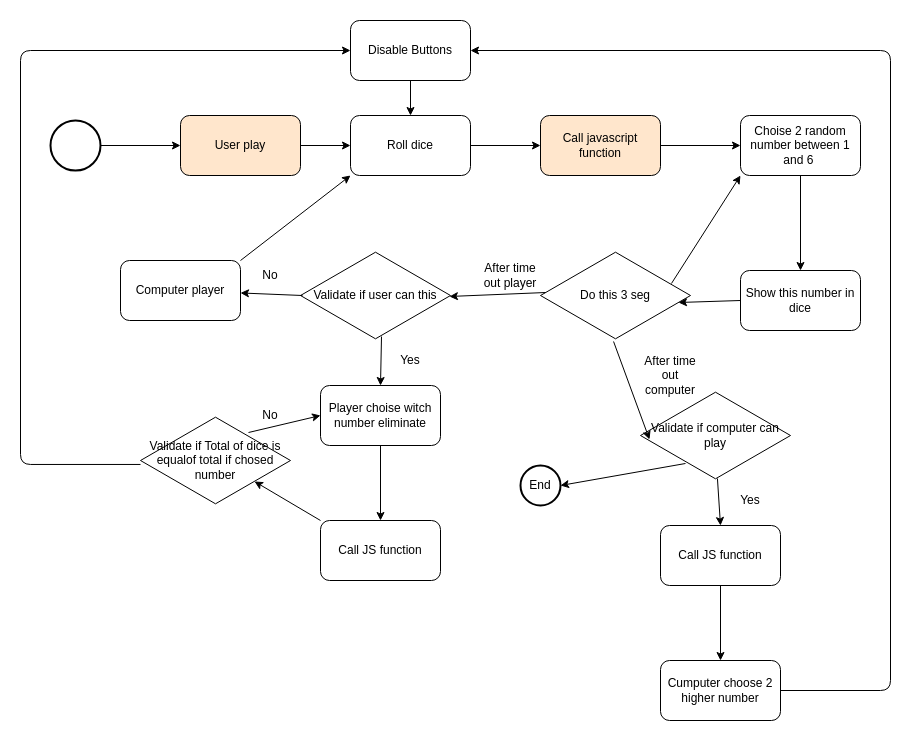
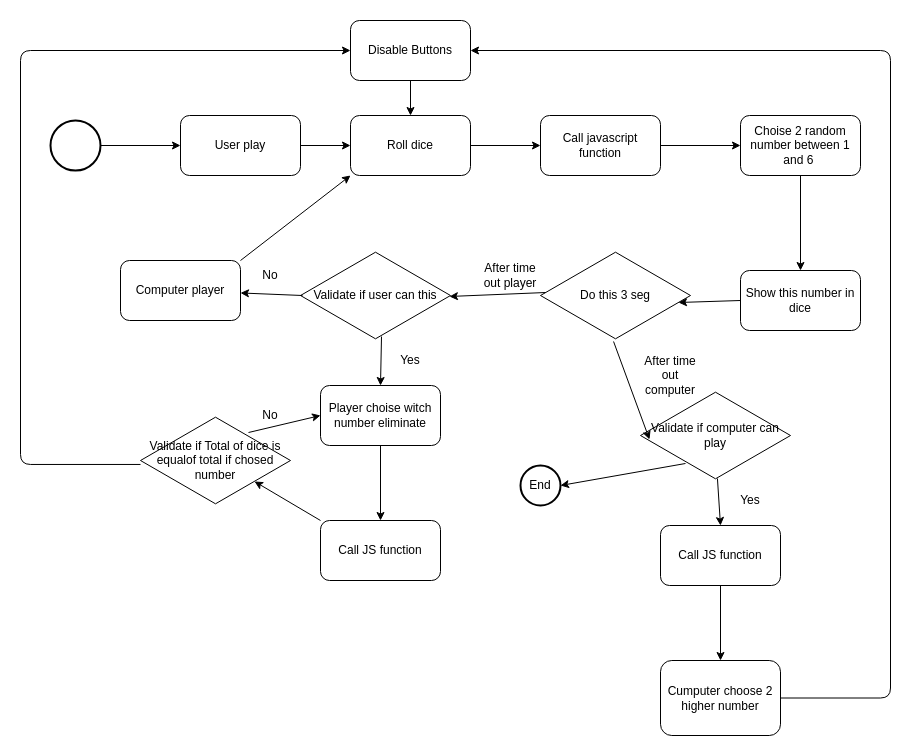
  <mxCell id="0" />
  <mxCell id="1" parent="0" />
  <mxCell id="2" value="" style="strokeWidth=2;html=1;shape=mxgraph.flowchart.start_2;whiteSpace=wrap;" vertex="1" parent="1"><mxGeometry x="50" y="120" width="50" height="50" as="geometry" /></mxCell>
  <mxCell id="3" value="" style="endArrow=classic;html=1;exitX=1;exitY=0.5;exitDx=0;exitDy=0;exitPerimeter=0;entryX=0;entryY=0.5;entryDx=0;entryDy=0;" edge="1" parent="1" source="2" target="4"><mxGeometry width="50" height="50" relative="1" as="geometry"><mxPoint x="470" y="420" as="sourcePoint" /><mxPoint x="180" y="145" as="targetPoint" /></mxGeometry></mxCell>
- <mxCell id="4" value="User play" style="rounded=1;whiteSpace=wrap;html=1;fillColor=#ffe6cc;" vertex="1" parent="1"><mxGeometry x="180" y="115" width="120" height="60" as="geometry" /></mxCell>
+ <mxCell id="4" value="User play" style="rounded=1;whiteSpace=wrap;html=1;" vertex="1" parent="1"><mxGeometry x="180" y="115" width="120" height="60" as="geometry" /></mxCell>
  <mxCell id="5" value="Roll dice" style="rounded=1;whiteSpace=wrap;html=1;" vertex="1" parent="1"><mxGeometry x="350" y="115" width="120" height="60" as="geometry" /></mxCell>
  <mxCell id="6" value="" style="endArrow=classic;html=1;exitX=1;exitY=0.5;exitDx=0;exitDy=0;" edge="1" parent="1" source="4" target="5"><mxGeometry width="50" height="50" relative="1" as="geometry"><mxPoint x="110" y="155" as="sourcePoint" /><mxPoint x="190" y="155" as="targetPoint" /></mxGeometry></mxCell>
  <mxCell id="7" value="" style="endArrow=classic;html=1;exitX=1;exitY=0.5;exitDx=0;exitDy=0;entryX=0;entryY=0.5;entryDx=0;entryDy=0;" edge="1" parent="1" source="5" target="8"><mxGeometry width="50" height="50" relative="1" as="geometry"><mxPoint x="470" y="420" as="sourcePoint" /><mxPoint x="540" y="145" as="targetPoint" /></mxGeometry></mxCell>
- <mxCell id="8" value="Call javascript function" style="rounded=1;whiteSpace=wrap;html=1;fillColor=#ffe6cc;" vertex="1" parent="1"><mxGeometry x="540" y="115" width="120" height="60" as="geometry" /></mxCell>
+ <mxCell id="8" value="Call javascript function" style="rounded=1;whiteSpace=wrap;html=1;" vertex="1" parent="1"><mxGeometry x="540" y="115" width="120" height="60" as="geometry" /></mxCell>
  <mxCell id="9" value="" style="endArrow=classic;html=1;exitX=1;exitY=0.5;exitDx=0;exitDy=0;" edge="1" parent="1" source="8" target="10"><mxGeometry width="50" height="50" relative="1" as="geometry"><mxPoint x="720" y="190" as="sourcePoint" /><mxPoint x="720" y="145" as="targetPoint" /></mxGeometry></mxCell>
  <mxCell id="10" value="Choise 2 random number between 1 and 6&amp;nbsp;" style="rounded=1;whiteSpace=wrap;html=1;" vertex="1" parent="1"><mxGeometry x="740" y="115" width="120" height="60" as="geometry" /></mxCell>
  <mxCell id="11" value="" style="endArrow=classic;html=1;exitX=0.5;exitY=1;exitDx=0;exitDy=0;" edge="1" parent="1" source="10" target="12"><mxGeometry width="50" height="50" relative="1" as="geometry"><mxPoint x="790" y="300" as="sourcePoint" /><mxPoint x="810" y="250" as="targetPoint" /></mxGeometry></mxCell>
  <mxCell id="12" value="Show this number in dice" style="rounded=1;whiteSpace=wrap;html=1;" vertex="1" parent="1"><mxGeometry x="740" y="270" width="120" height="60" as="geometry" /></mxCell>
  <mxCell id="13" value="Do this 3 seg" style="html=1;whiteSpace=wrap;aspect=fixed;shape=isoRectangle;" vertex="1" parent="1"><mxGeometry x="540" y="250" width="150" height="90" as="geometry" /></mxCell>
  <mxCell id="14" value="" style="endArrow=classic;html=1;exitX=0;exitY=0.5;exitDx=0;exitDy=0;entryX=0.92;entryY=0.578;entryDx=0;entryDy=0;entryPerimeter=0;" edge="1" parent="1" source="12" target="13"><mxGeometry width="50" height="50" relative="1" as="geometry"><mxPoint x="470" y="420" as="sourcePoint" /><mxPoint x="670" y="320" as="targetPoint" /></mxGeometry></mxCell>
- <mxCell id="15" value="" style="endArrow=classic;html=1;entryX=0;entryY=1;entryDx=0;entryDy=0;exitX=0.873;exitY=0.367;exitDx=0;exitDy=0;exitPerimeter=0;" edge="1" parent="1" source="13" target="10"><mxGeometry width="50" height="50" relative="1" as="geometry"><mxPoint x="470" y="420" as="sourcePoint" /><mxPoint x="520" y="370" as="targetPoint" /></mxGeometry></mxCell>
  <mxCell id="16" value="Player choise witch number eliminate" style="rounded=1;whiteSpace=wrap;html=1;" vertex="1" parent="1"><mxGeometry x="320" y="385" width="120" height="60" as="geometry" /></mxCell>
  <mxCell id="17" value="" style="endArrow=classic;html=1;exitX=0.033;exitY=0.467;exitDx=0;exitDy=0;exitPerimeter=0;entryX=0.993;entryY=0.511;entryDx=0;entryDy=0;entryPerimeter=0;" edge="1" parent="1" source="13" target="22"><mxGeometry width="50" height="50" relative="1" as="geometry"><mxPoint x="470" y="420" as="sourcePoint" /><mxPoint x="440" y="295" as="targetPoint" /></mxGeometry></mxCell>
  <mxCell id="18" value="After time out player" style="text;html=1;strokeColor=none;fillColor=none;align=center;verticalAlign=middle;whiteSpace=wrap;rounded=0;" vertex="1" parent="1"><mxGeometry x="480" y="265" width="60" height="20" as="geometry" /></mxCell>
  <mxCell id="19" value="" style="endArrow=classic;html=1;exitX=0.5;exitY=1;exitDx=0;exitDy=0;entryX=0.5;entryY=0;entryDx=0;entryDy=0;" edge="1" parent="1" source="16" target="20"><mxGeometry width="50" height="50" relative="1" as="geometry"><mxPoint x="470" y="420" as="sourcePoint" /><mxPoint x="400" y="360" as="targetPoint" /></mxGeometry></mxCell>
  <mxCell id="20" value="Call JS function" style="rounded=1;whiteSpace=wrap;html=1;" vertex="1" parent="1"><mxGeometry x="320" y="520" width="120" height="60" as="geometry" /></mxCell>
  <mxCell id="21" value="" style="endArrow=classic;html=1;exitX=0.54;exitY=0.956;exitDx=0;exitDy=0;entryX=0.5;entryY=0;entryDx=0;entryDy=0;exitPerimeter=0;" edge="1" parent="1" source="22" target="16"><mxGeometry width="50" height="50" relative="1" as="geometry"><mxPoint x="380" y="325" as="sourcePoint" /><mxPoint x="520" y="370" as="targetPoint" /></mxGeometry></mxCell>
  <mxCell id="22" value="Validate if user can this" style="html=1;whiteSpace=wrap;aspect=fixed;shape=isoRectangle;" vertex="1" parent="1"><mxGeometry x="300" y="250" width="150" height="90" as="geometry" /></mxCell>
  <mxCell id="23" value="" style="endArrow=classic;html=1;exitX=0.013;exitY=0.5;exitDx=0;exitDy=0;exitPerimeter=0;" edge="1" parent="1" source="22" target="24"><mxGeometry width="50" height="50" relative="1" as="geometry"><mxPoint x="470" y="420" as="sourcePoint" /><mxPoint x="520" y="370" as="targetPoint" /></mxGeometry></mxCell>
  <mxCell id="24" value="Computer player" style="rounded=1;whiteSpace=wrap;html=1;" vertex="1" parent="1"><mxGeometry x="120" y="260" width="120" height="60" as="geometry" /></mxCell>
  <mxCell id="25" value="" style="endArrow=classic;html=1;exitX=1;exitY=0;exitDx=0;exitDy=0;entryX=0;entryY=1;entryDx=0;entryDy=0;" edge="1" parent="1" source="24" target="5"><mxGeometry width="50" height="50" relative="1" as="geometry"><mxPoint x="470" y="420" as="sourcePoint" /><mxPoint x="520" y="370" as="targetPoint" /></mxGeometry></mxCell>
  <mxCell id="26" value="No" style="text;html=1;strokeColor=none;fillColor=none;align=center;verticalAlign=middle;whiteSpace=wrap;rounded=0;" vertex="1" parent="1"><mxGeometry x="250" y="265" width="40" height="20" as="geometry" /></mxCell>
  <mxCell id="27" value="Yes" style="text;html=1;strokeColor=none;fillColor=none;align=center;verticalAlign=middle;whiteSpace=wrap;rounded=0;" vertex="1" parent="1"><mxGeometry x="390" y="350" width="40" height="20" as="geometry" /></mxCell>
  <mxCell id="28" value="Validate if Total of dice is equalof total if chosed number" style="html=1;whiteSpace=wrap;aspect=fixed;shape=isoRectangle;" vertex="1" parent="1"><mxGeometry x="140" y="415" width="150" height="90" as="geometry" /></mxCell>
  <mxCell id="29" value="" style="endArrow=classic;html=1;exitX=0;exitY=0;exitDx=0;exitDy=0;entryX=0.76;entryY=0.733;entryDx=0;entryDy=0;entryPerimeter=0;" edge="1" parent="1" source="20" target="28"><mxGeometry width="50" height="50" relative="1" as="geometry"><mxPoint x="470" y="420" as="sourcePoint" /><mxPoint x="520" y="370" as="targetPoint" /></mxGeometry></mxCell>
  <mxCell id="30" value="" style="endArrow=classic;html=1;exitX=0.72;exitY=0.189;exitDx=0;exitDy=0;exitPerimeter=0;entryX=0;entryY=0.5;entryDx=0;entryDy=0;" edge="1" parent="1" source="28" target="16"><mxGeometry width="50" height="50" relative="1" as="geometry"><mxPoint x="470" y="420" as="sourcePoint" /><mxPoint x="520" y="370" as="targetPoint" /></mxGeometry></mxCell>
  <mxCell id="31" value="No" style="text;html=1;strokeColor=none;fillColor=none;align=center;verticalAlign=middle;whiteSpace=wrap;rounded=0;" vertex="1" parent="1"><mxGeometry x="250" y="405" width="40" height="20" as="geometry" /></mxCell>
  <mxCell id="32" value="Disable Buttons" style="rounded=1;whiteSpace=wrap;html=1;" vertex="1" parent="1"><mxGeometry x="350" y="20" width="120" height="60" as="geometry" /></mxCell>
  <mxCell id="33" value="" style="endArrow=classic;html=1;exitX=0.5;exitY=1;exitDx=0;exitDy=0;entryX=0.5;entryY=0;entryDx=0;entryDy=0;" edge="1" parent="1" source="32" target="5"><mxGeometry width="50" height="50" relative="1" as="geometry"><mxPoint x="470" y="420" as="sourcePoint" /><mxPoint x="520" y="370" as="targetPoint" /></mxGeometry></mxCell>
  <mxCell id="34" value="&lt;span&gt;Call JS function&lt;/span&gt;" style="rounded=1;whiteSpace=wrap;html=1;" vertex="1" parent="1"><mxGeometry x="660" y="525" width="120" height="60" as="geometry" /></mxCell>
  <mxCell id="35" value="" style="endArrow=classic;html=1;exitX=0.5;exitY=1;exitDx=0;exitDy=0;entryX=0.5;entryY=0;entryDx=0;entryDy=0;" edge="1" parent="1" source="34" target="36"><mxGeometry width="50" height="50" relative="1" as="geometry"><mxPoint x="810" y="560" as="sourcePoint" /><mxPoint x="740" y="500" as="targetPoint" /></mxGeometry></mxCell>
- <mxCell id="36" value="Cumputer choose 2 higher number" style="rounded=1;whiteSpace=wrap;html=1;" vertex="1" parent="1"><mxGeometry x="660" y="660" width="120" height="60" as="geometry" /></mxCell>
+ <mxCell id="36" value="Cumputer choose 2 higher number" style="rounded=1;whiteSpace=wrap;html=1;" vertex="1" parent="1"><mxGeometry x="660" y="660" width="120" height="75" as="geometry" /></mxCell>
  <mxCell id="37" value="Validate if computer can play" style="html=1;whiteSpace=wrap;aspect=fixed;shape=isoRectangle;" vertex="1" parent="1"><mxGeometry x="640" y="390" width="150" height="90" as="geometry" /></mxCell>
  <mxCell id="38" value="Yes" style="text;html=1;strokeColor=none;fillColor=none;align=center;verticalAlign=middle;whiteSpace=wrap;rounded=0;" vertex="1" parent="1"><mxGeometry x="730" y="490" width="40" height="20" as="geometry" /></mxCell>
  <mxCell id="39" value="" style="endArrow=classic;html=1;exitX=0.513;exitY=0.978;exitDx=0;exitDy=0;entryX=0.5;entryY=0;entryDx=0;entryDy=0;exitPerimeter=0;" edge="1" parent="1" source="37" target="34"><mxGeometry width="50" height="50" relative="1" as="geometry"><mxPoint x="591" y="410.52" as="sourcePoint" /><mxPoint x="590" y="459.48" as="targetPoint" /></mxGeometry></mxCell>
  <mxCell id="40" value="" style="endArrow=classic;html=1;exitX=0.487;exitY=1.011;exitDx=0;exitDy=0;exitPerimeter=0;entryX=0.06;entryY=0.544;entryDx=0;entryDy=0;entryPerimeter=0;" edge="1" parent="1" source="13" target="37"><mxGeometry width="50" height="50" relative="1" as="geometry"><mxPoint x="558" y="386.04" as="sourcePoint" /><mxPoint x="462" y="390" as="targetPoint" /></mxGeometry></mxCell>
  <mxCell id="41" value="After time out computer" style="text;html=1;strokeColor=none;fillColor=none;align=center;verticalAlign=middle;whiteSpace=wrap;rounded=0;" vertex="1" parent="1"><mxGeometry x="640" y="365" width="60" height="20" as="geometry" /></mxCell>
  <mxCell id="42" value="" style="edgeStyle=elbowEdgeStyle;elbow=vertical;endArrow=classic;html=1;entryX=1;entryY=0.5;entryDx=0;entryDy=0;exitX=1;exitY=0.5;exitDx=0;exitDy=0;" edge="1" parent="1" source="36" target="32"><mxGeometry width="50" height="50" relative="1" as="geometry"><mxPoint x="787" y="436" as="sourcePoint" /><mxPoint x="520" y="370" as="targetPoint" /><Array as="points"><mxPoint x="890" y="403" /></Array></mxGeometry></mxCell>
  <mxCell id="43" value="" style="edgeStyle=elbowEdgeStyle;elbow=vertical;endArrow=classic;html=1;exitX=0;exitY=0.544;exitDx=0;exitDy=0;exitPerimeter=0;entryX=0;entryY=0.5;entryDx=0;entryDy=0;" edge="1" parent="1" source="28" target="32"><mxGeometry width="50" height="50" relative="1" as="geometry"><mxPoint x="797" y="445.99" as="sourcePoint" /><mxPoint x="60" y="190" as="targetPoint" /><Array as="points"><mxPoint x="20" y="413" /></Array></mxGeometry></mxCell>
  <mxCell id="44" value="End" style="strokeWidth=2;html=1;shape=mxgraph.flowchart.start_2;whiteSpace=wrap;" vertex="1" parent="1"><mxGeometry x="520" y="465" width="40" height="40" as="geometry" /></mxCell>
  <mxCell id="45" value="" style="endArrow=classic;html=1;exitX=0.3;exitY=0.811;exitDx=0;exitDy=0;exitPerimeter=0;entryX=1;entryY=0.5;entryDx=0;entryDy=0;entryPerimeter=0;" edge="1" parent="1" source="37" target="44"><mxGeometry width="50" height="50" relative="1" as="geometry"><mxPoint x="470" y="420" as="sourcePoint" /><mxPoint x="520" y="370" as="targetPoint" /></mxGeometry></mxCell>
